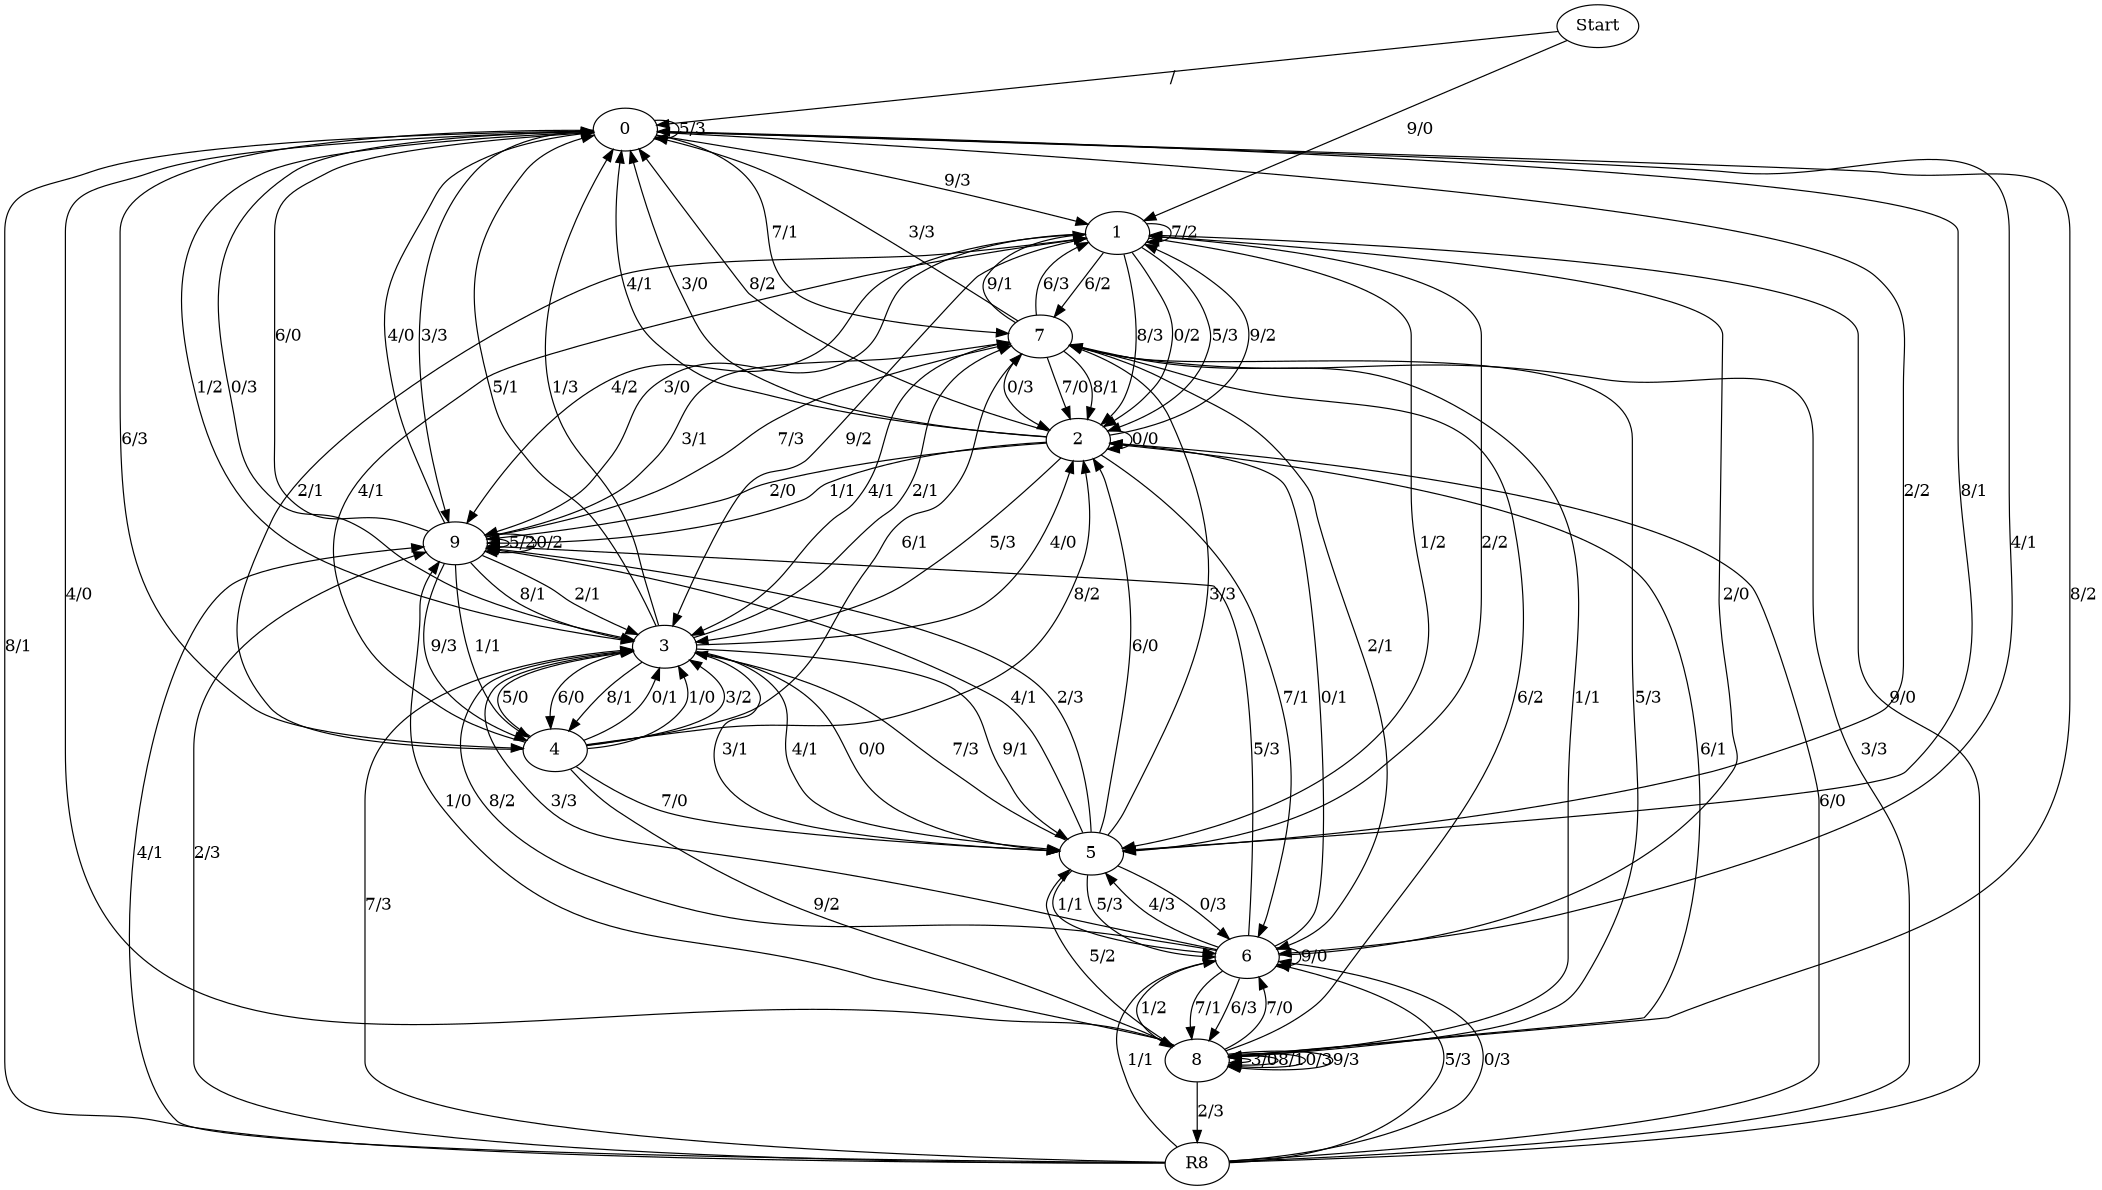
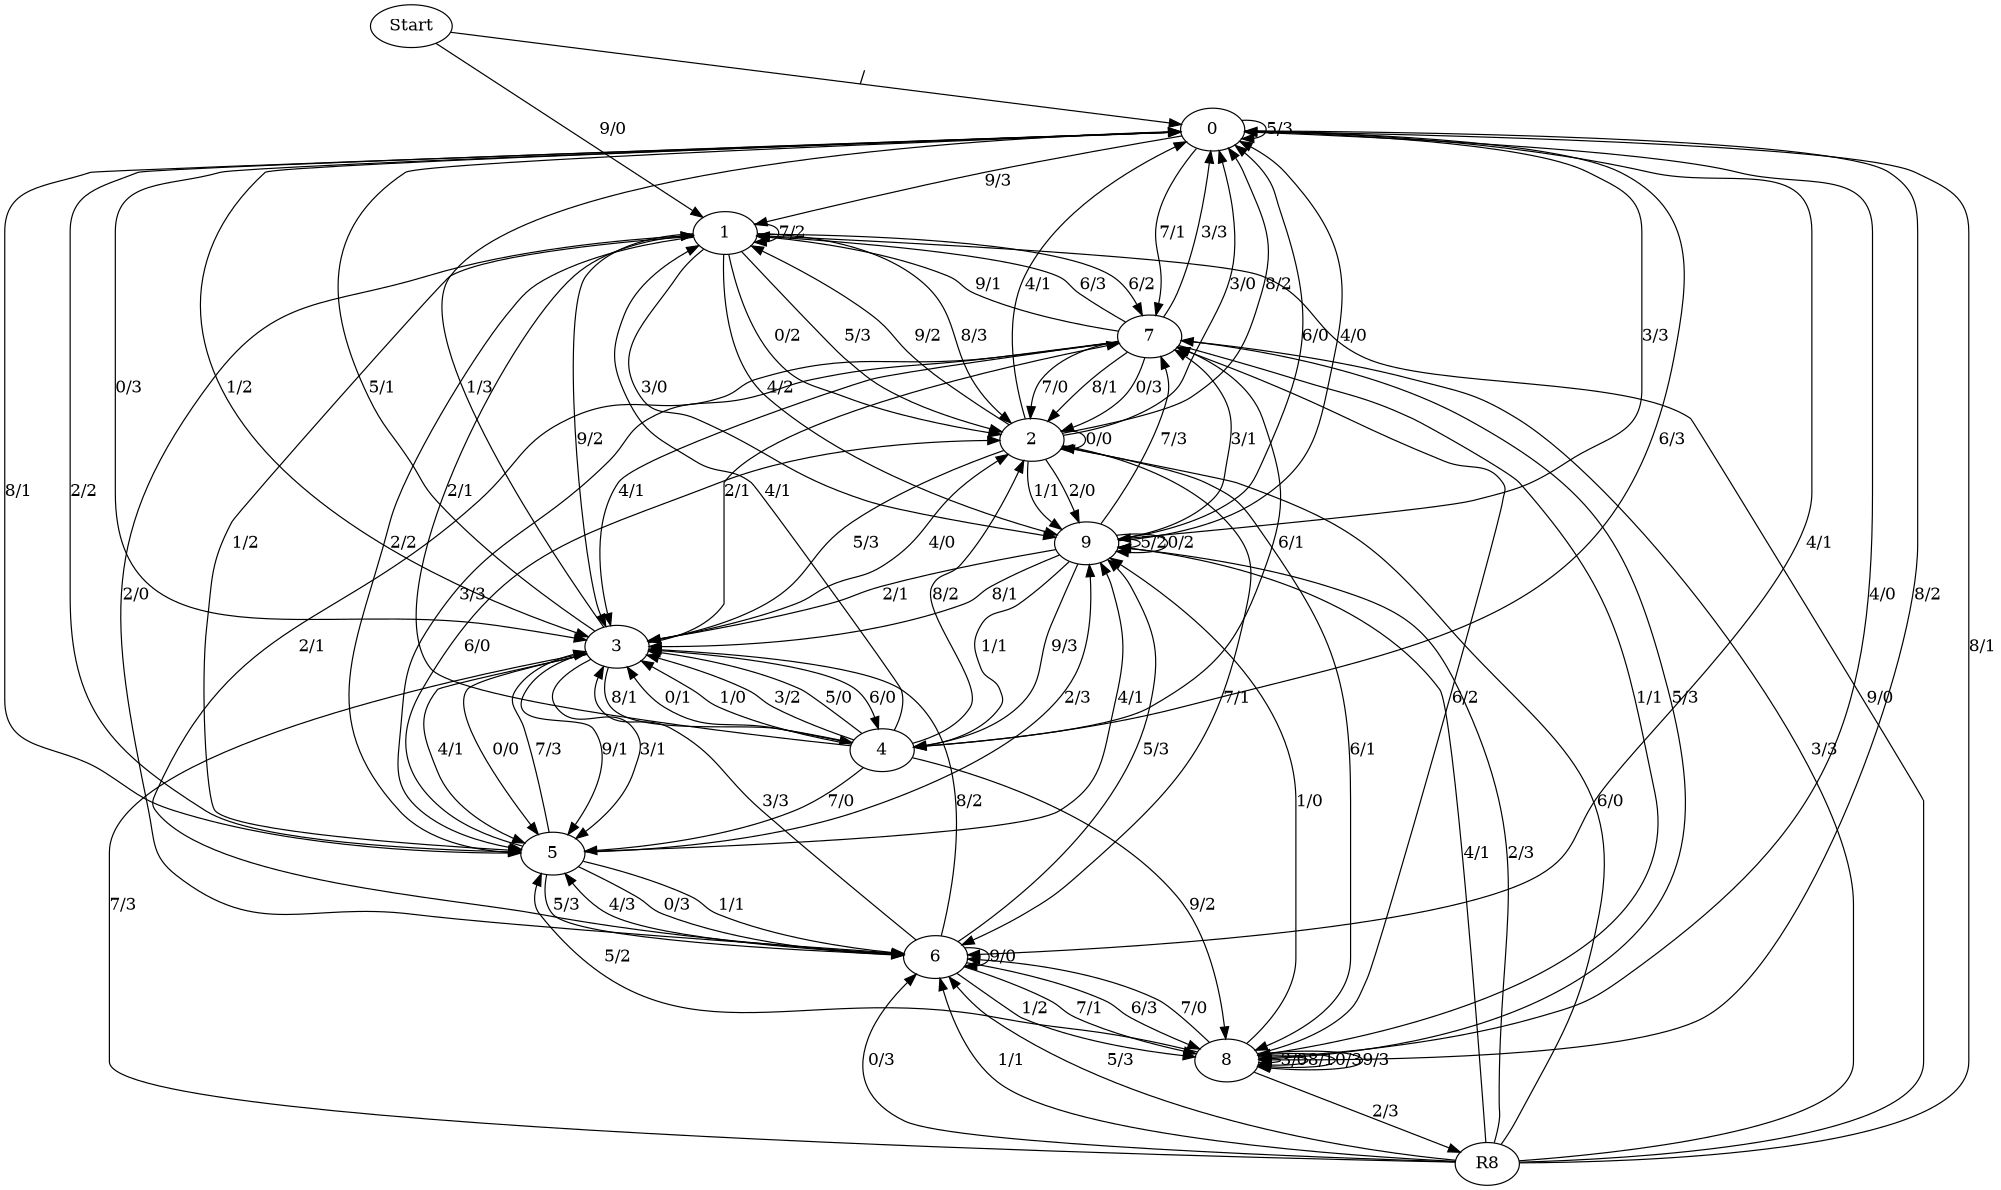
  digraph {
    Start
    0
    1
    4
    6
    8
    7
    3
    9
    5
    2
    R8
    Start -> 0 [label="/"]
    Start -> 1 [label="9/0"]
    0 -> 0 [label="5/3"]
    0 -> 1 [label="9/3"]
    0 -> 4 [label="6/3"]
    0 -> 6 [label="4/1"]
    0 -> 8 [label="8/2"]
    0 -> 7 [label="7/1"]
    0 -> 3 [label="0/3"]
    0 -> 3 [label="1/2"]
    0 -> 9 [label="3/3"]
    0 -> 5 [label="2/2"]
    1 -> 1 [label="7/2"]
    1 -> 7 [label="6/2"]
    1 -> 3 [label="9/2"]
    1 -> 9 [label="3/0"]
    1 -> 9 [label="4/2"]
    1 -> 5 [label="1/2"]
    1 -> 5 [label="2/2"]
    1 -> 2 [label="8/3"]
    1 -> 2 [label="0/2"]
    1 -> 2 [label="5/3"]
    4 -> 1 [label="2/1"]
    4 -> 1 [label="4/1"]
    4 -> 8 [label="9/2"]
    4 -> 7 [label="6/1"]
    4 -> 3 [label="0/1"]
    4 -> 3 [label="1/0"]
    4 -> 3 [label="3/2"]
    4 -> 3 [label="5/0"]
    4 -> 5 [label="7/0"]
    4 -> 2 [label="8/2"]
    6 -> 1 [label="2/0"]
    6 -> 6 [label="9/0"]
    6 -> 8 [label="1/2"]
    6 -> 8 [label="7/1"]
    6 -> 8 [label="6/3"]
    6 -> 3 [label="3/3"]
    6 -> 3 [label="8/2"]
    6 -> 9 [label="5/3"]
    6 -> 5 [label="4/3"]
-   6 -> 2 [label="0/1"]
    8 -> 0 [label="4/0"]
    8 -> 6 [label="7/0"]
    8 -> 8 [label="3/0"]
    8 -> 8 [label="8/1"]
    8 -> 8 [label="0/3"]
    8 -> 8 [label="9/3"]
    8 -> 7 [label="6/2"]
    8 -> 9 [label="1/0"]
    8 -> 5 [label="5/2"]
    8 -> R8 [label="2/3"]
    7 -> 0 [label="3/3"]
    7 -> 1 [label="9/1"]
    7 -> 1 [label="6/3"]
    7 -> 6 [label="2/1"]
    7 -> 8 [label="1/1"]
    7 -> 8 [label="5/3"]
    7 -> 3 [label="4/1"]
    7 -> 2 [label="0/3"]
    7 -> 2 [label="7/0"]
    7 -> 2 [label="8/1"]
    3 -> 0 [label="5/1"]
    3 -> 0 [label="1/3"]
    3 -> 4 [label="8/1"]
    3 -> 4 [label="6/0"]
    3 -> 7 [label="2/1"]
    3 -> 5 [label="9/1"]
    3 -> 5 [label="3/1"]
    3 -> 5 [label="4/1"]
    3 -> 5 [label="0/0"]
    3 -> 2 [label="4/0"]
    9 -> 0 [label="6/0"]
    9 -> 0 [label="4/0"]
    9 -> 4 [label="1/1"]
    9 -> 4 [label="9/3"]
    9 -> 7 [label="3/1"]
    9 -> 7 [label="7/3"]
    9 -> 3 [label="8/1"]
    9 -> 3 [label="2/1"]
    9 -> 9 [label="5/2"]
    9 -> 9 [label="0/2"]
    5 -> 0 [label="8/1"]
    5 -> 6 [label="5/3"]
    5 -> 6 [label="0/3"]
    5 -> 6 [label="1/1"]
-   5 -> 7 [label="3/3"]
+   7 -> 5 [label="3/3"]
    5 -> 3 [label="7/3"]
    5 -> 9 [label="4/1"]
    5 -> 9 [label="2/3"]
    5 -> 2 [label="6/0"]
    2 -> 0 [label="4/1"]
    2 -> 0 [label="3/0"]
    2 -> 0 [label="8/2"]
    2 -> 1 [label="9/2"]
    2 -> 6 [label="7/1"]
    2 -> 8 [label="6/1"]
    2 -> 3 [label="5/3"]
    2 -> 9 [label="1/1"]
    2 -> 9 [label="2/0"]
    2 -> 2 [label="0/0"]
    R8 -> 0 [label="8/1"]
    R8 -> 1 [label="9/0"]
    R8 -> 6 [label="5/3"]
    R8 -> 6 [label="0/3"]
    R8 -> 6 [label="1/1"]
    R8 -> 7 [label="3/3"]
    R8 -> 3 [label="7/3"]
    R8 -> 9 [label="4/1"]
    R8 -> 9 [label="2/3"]
    R8 -> 2 [label="6/0"]
  }
